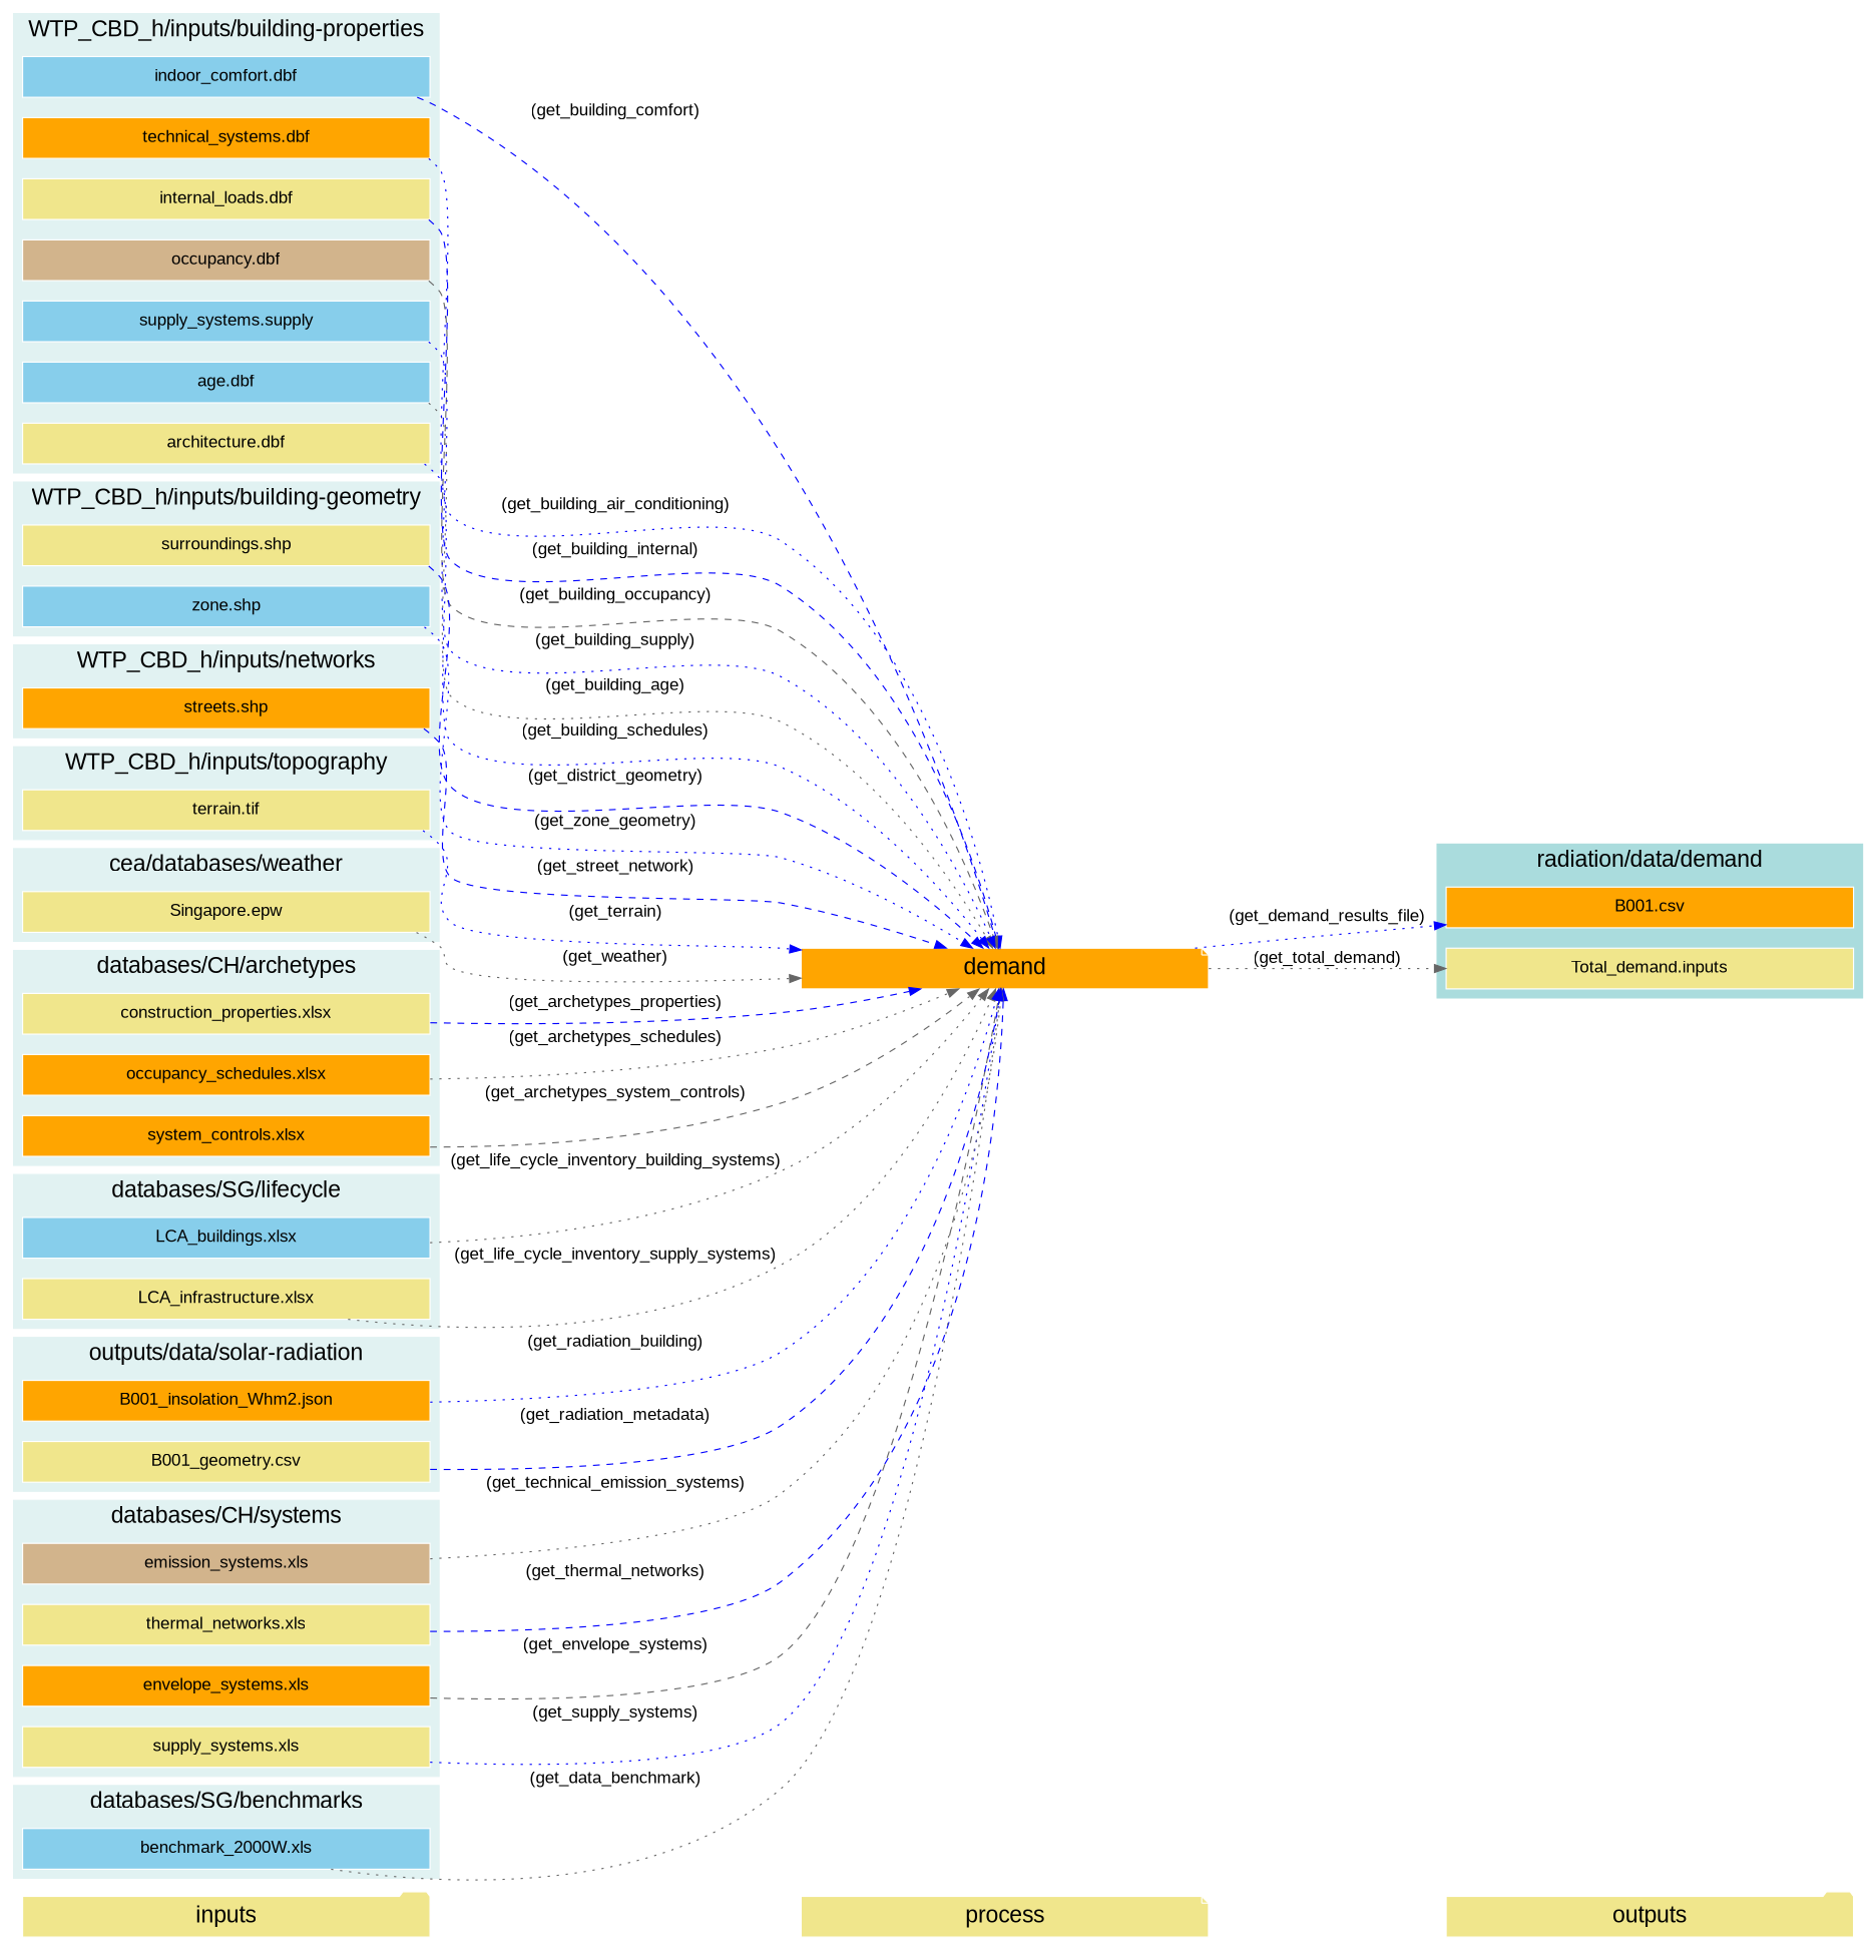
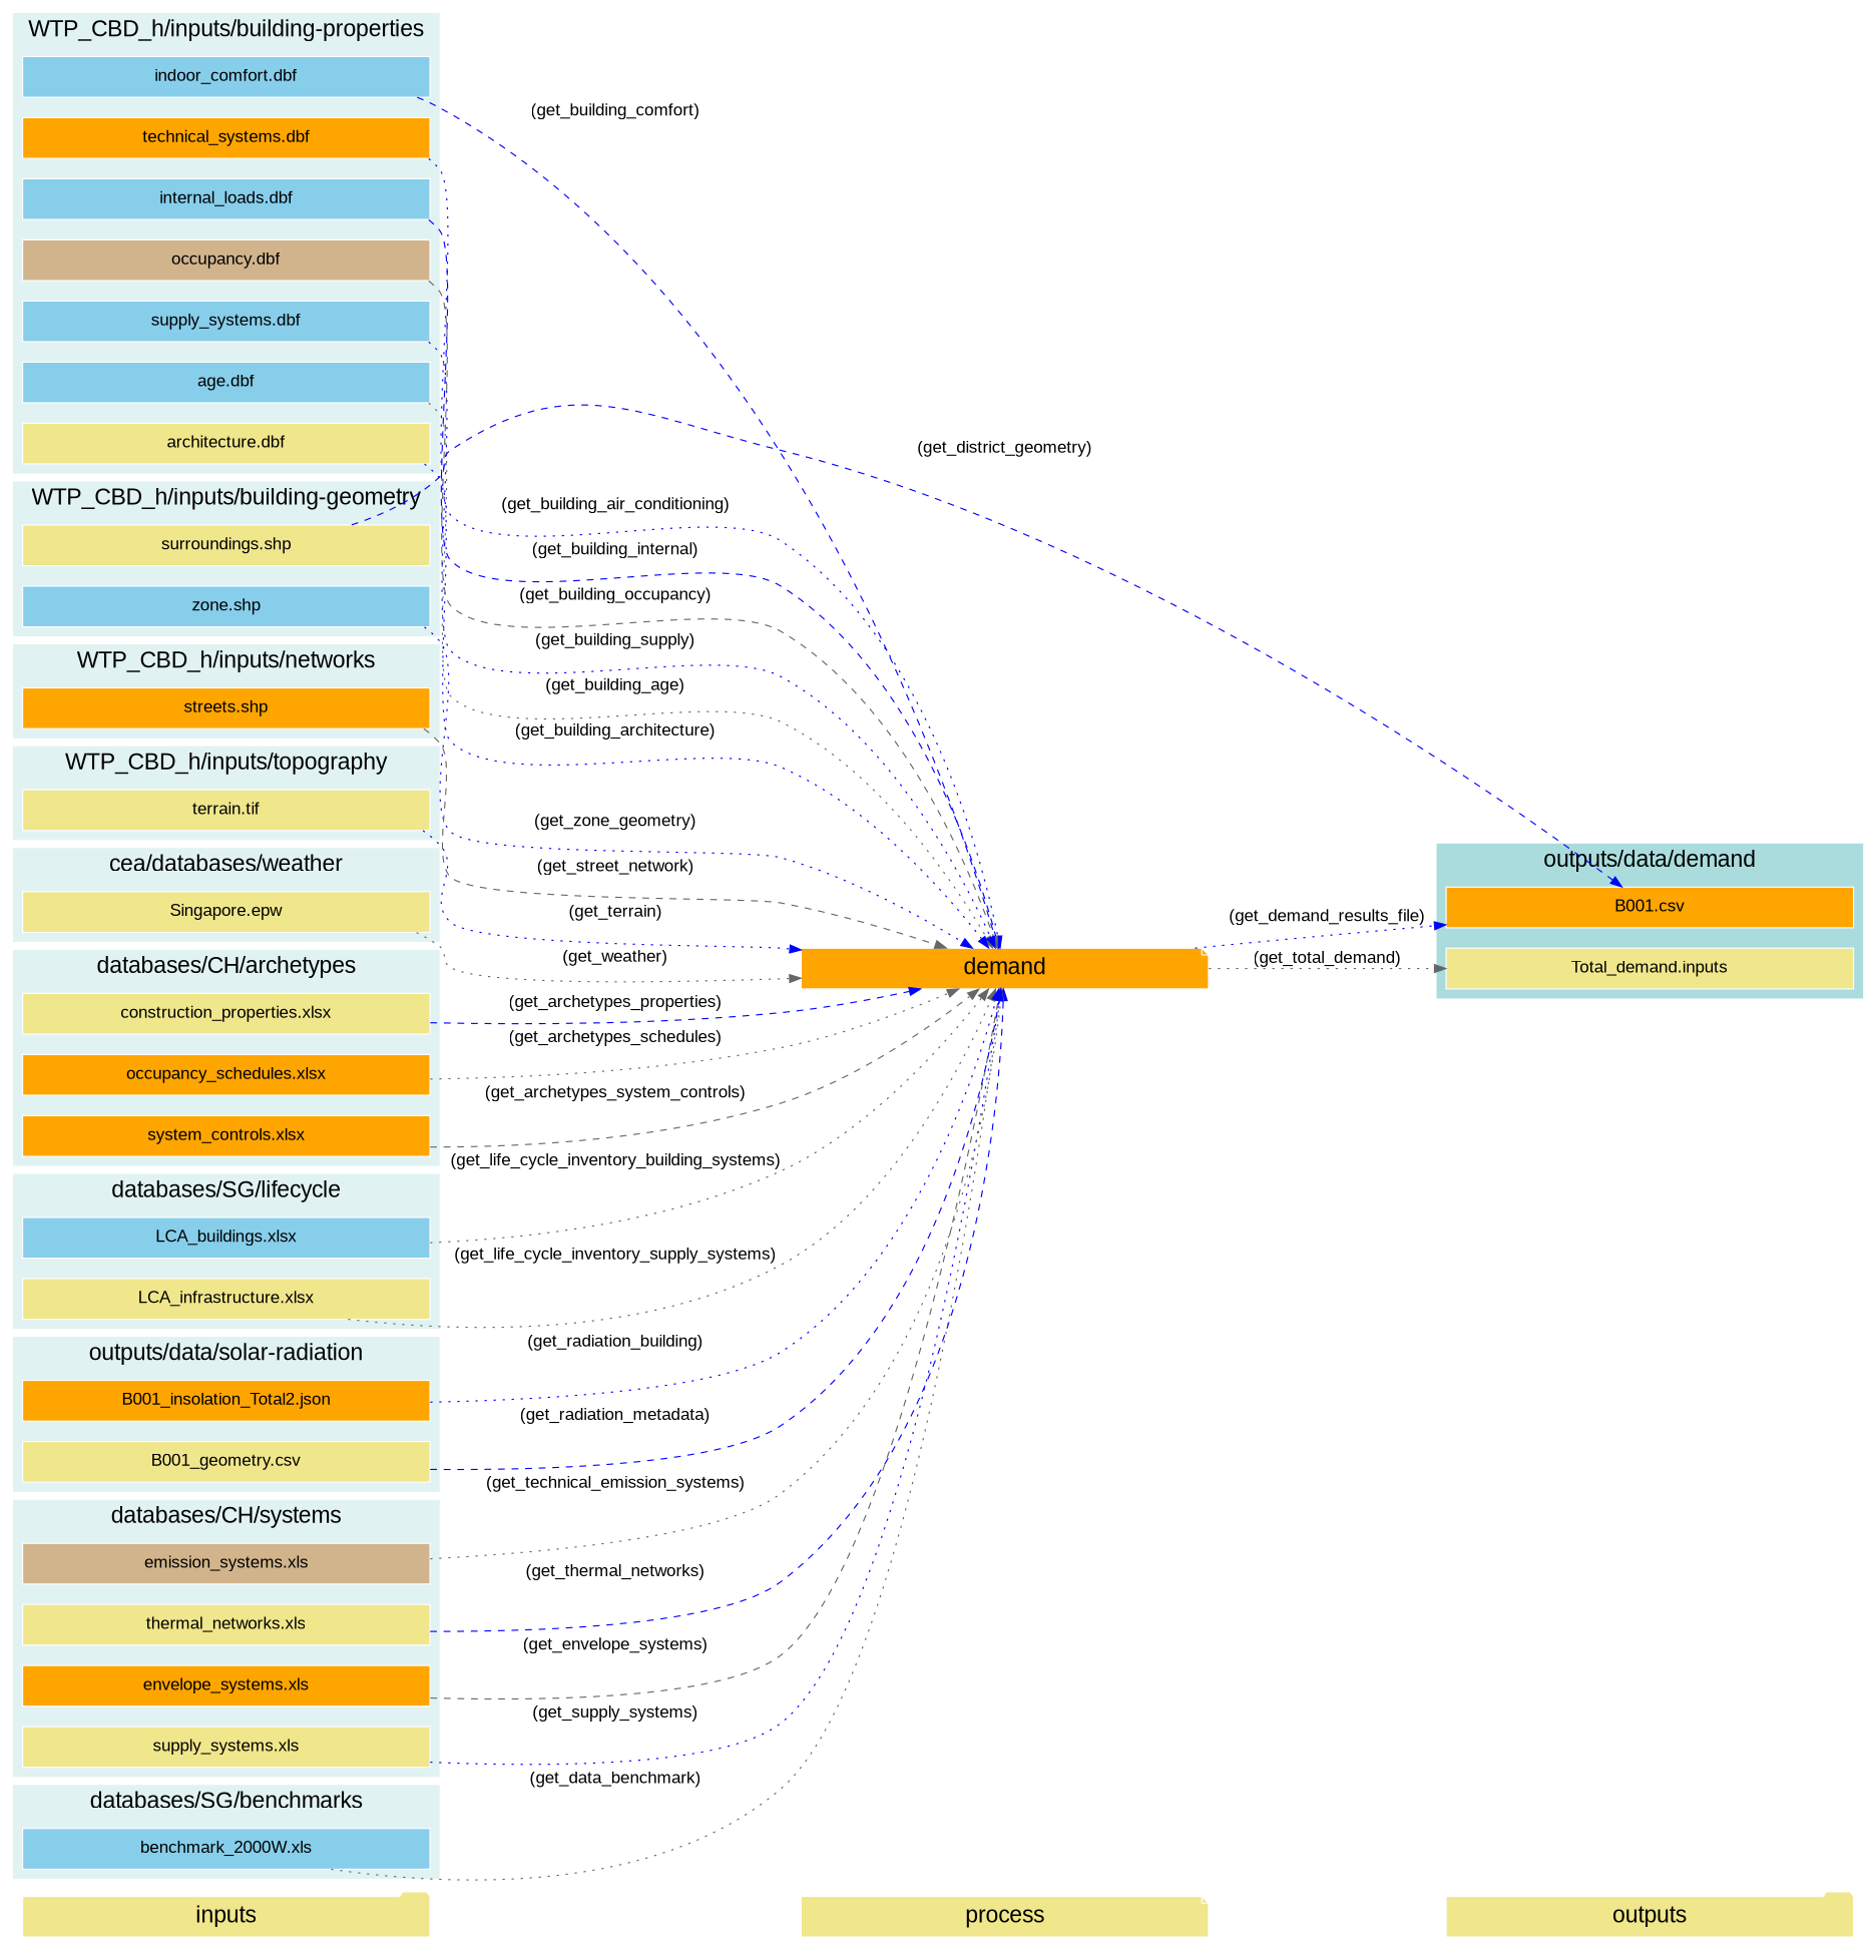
  digraph {
    fontname=arial
    newrank=true
    rankdir=LR
    node [color=white fillcolor=khaki fixedsize=true fontname=arial fontsize=15 shape=box style=filled]
    edge [fontname=arial fontsize=15 style=dotted color=blue]
    process [fontsize=20 shape=note width=5]
    outputs [fontsize=20 shape=folder width=5]
    inputs [fontsize=20 shape=folder width=5]
    "age.dbf" [fillcolor=skyblue width=5]
    "architecture.dbf" [width=5]
    "indoor_comfort.dbf" [fillcolor=skyblue width=5]
    "technical_systems.dbf" [fillcolor=orange width=5]
-   "internal_loads.dbf" [width=5]
+   "internal_loads.dbf" [fillcolor=skyblue width=5]
    "occupancy.dbf" [fillcolor=tan width=5]
-   "supply_systems.dbf" [fillcolor=skyblue width=5 label="supply_systems.supply"]
+   "supply_systems.dbf" [fillcolor=skyblue width=5]
    "surroundings.shp" [width=5]
    "zone.shp" [fillcolor=skyblue width=5]
    "streets.shp" [fillcolor=orange width=5]
    "terrain.tif" [width=5]
    "Singapore.epw" [width=5]
    "construction_properties.xlsx" [width=5]
    "occupancy_schedules.xlsx" [fillcolor=orange width=5]
    "system_controls.xlsx" [fillcolor=orange width=5]
    "envelope_systems.xls" [fillcolor=orange width=5]
    "supply_systems.xls" [width=5]
    "emission_systems.xls" [fillcolor=tan width=5]
    "thermal_networks.xls" [width=5]
    "benchmark_2000W.xls" [fillcolor=skyblue width=5]
    "LCA_buildings.xlsx" [fillcolor=skyblue width=5]
    "LCA_infrastructure.xlsx" [width=5]
    "B001.csv" [fillcolor=orange width=5]
    n27 [label="Total_demand.inputs" width=5]
-   "B001_insolation_Whm2.json" [fillcolor=orange width=5]
+   "B001_insolation_Whm2.json" [fillcolor=orange width=5 label="B001_insolation_Total2.json"]
    "B001_geometry.csv" [width=5]
    demand [fillcolor=orange fontsize=20 shape=note width=5]
    subgraph cluster_1 {
      fontsize=25
      style=invis
      process
      outputs
      inputs
    }
    subgraph cluster_2 {
      color="#E1F2F2"
      fontsize=20
      label="WTP_CBD_h/inputs/building-properties"
      rank=same
      style=filled
      "age.dbf"
      "architecture.dbf"
      "indoor_comfort.dbf"
      "technical_systems.dbf"
      "internal_loads.dbf"
      "occupancy.dbf"
      "supply_systems.dbf"
    }
    subgraph cluster_3 {
      color="#E1F2F2"
      fontsize=20
      label="WTP_CBD_h/inputs/building-geometry"
      rank=same
      style=filled
      "surroundings.shp"
      "zone.shp"
    }
    subgraph cluster_4 {
      color="#E1F2F2"
      fontsize=20
      label="WTP_CBD_h/inputs/networks"
      rank=same
      style=filled
      "streets.shp"
    }
    subgraph cluster_5 {
      color="#E1F2F2"
      fontsize=20
      label="WTP_CBD_h/inputs/topography"
      rank=same
      style=filled
      "terrain.tif"
    }
    subgraph cluster_6 {
      color="#E1F2F2"
      fontsize=20
      label="cea/databases/weather"
      rank=same
      style=filled
      "Singapore.epw"
    }
    subgraph cluster_7 {
      color="#E1F2F2"
      fontsize=20
      label="databases/CH/archetypes"
      rank=same
      style=filled
      "construction_properties.xlsx"
      "occupancy_schedules.xlsx"
      "system_controls.xlsx"
    }
    subgraph cluster_8 {
      color="#E1F2F2"
      fontsize=20
      label="databases/CH/systems"
      rank=same
      style=filled
      "envelope_systems.xls"
      "supply_systems.xls"
      "emission_systems.xls"
      "thermal_networks.xls"
    }
    subgraph cluster_9 {
      color="#E1F2F2"
      fontsize=20
      label="databases/SG/benchmarks"
      rank=same
      style=filled
      "benchmark_2000W.xls"
    }
    subgraph cluster_10 {
      color="#E1F2F2"
      fontsize=20
      label="databases/SG/lifecycle"
      rank=same
      style=filled
      "LCA_buildings.xlsx"
      "LCA_infrastructure.xlsx"
    }
    subgraph cluster_11 {
      color="#aadcdd"
      fontsize=20
-     label="radiation/data/demand"
+     label="outputs/data/demand"
      rank=same
      style=filled
      "B001.csv"
      n27
    }
    subgraph cluster_12 {
      color="#E1F2F2"
      fontsize=20
      label="outputs/data/solar-radiation"
      rank=same
      style=filled
      "B001_insolation_Whm2.json"
      "B001_geometry.csv"
    }
    process -> outputs [style=invis color=""]
    inputs -> process [style=invis color=""]
    "age.dbf" -> demand [color=gray40 label="(get_building_age)"]
-   "architecture.dbf" -> demand [label="(get_building_schedules)"]
+   "architecture.dbf" -> demand [label="(get_building_architecture)"]
    "indoor_comfort.dbf" -> demand [label="(get_building_comfort)" style=dashed]
    "technical_systems.dbf" -> demand [label="(get_building_air_conditioning)"]
    "internal_loads.dbf" -> demand [label="(get_building_internal)" style=dashed]
    "occupancy.dbf" -> demand [color=gray40 label="(get_building_occupancy)" style=dashed]
    "supply_systems.dbf" -> demand [label="(get_building_supply)"]
-   "surroundings.shp" -> demand [label="(get_district_geometry)" style=dashed]
+   "surroundings.shp" -> "B001.csv" [label="(get_district_geometry)" style=dashed]
    "zone.shp" -> demand [label="(get_zone_geometry)"]
-   "streets.shp" -> demand [label="(get_street_network)" style=dashed]
+   "streets.shp" -> demand [color=gray40 label="(get_street_network)" style=dashed]
    "terrain.tif" -> demand [label="(get_terrain)"]
    "Singapore.epw" -> demand [color=gray40 label="(get_weather)"]
    "construction_properties.xlsx" -> demand [label="(get_archetypes_properties)" style=dashed]
    "occupancy_schedules.xlsx" -> demand [color=gray40 label="(get_archetypes_schedules)"]
    "system_controls.xlsx" -> demand [color=gray40 label="(get_archetypes_system_controls)" style=dashed]
    "envelope_systems.xls" -> demand [color=gray40 label="(get_envelope_systems)" style=dashed]
    "supply_systems.xls" -> demand [label="(get_supply_systems)"]
    "emission_systems.xls" -> demand [color=gray40 label="(get_technical_emission_systems)"]
    "thermal_networks.xls" -> demand [label="(get_thermal_networks)" style=dashed]
    "benchmark_2000W.xls" -> demand [color=gray40 label="(get_data_benchmark)"]
    "LCA_buildings.xlsx" -> demand [color=gray40 label="(get_life_cycle_inventory_building_systems)"]
    "LCA_infrastructure.xlsx" -> demand [color=gray40 label="(get_life_cycle_inventory_supply_systems)"]
    "B001_insolation_Whm2.json" -> demand [label="(get_radiation_building)"]
    "B001_geometry.csv" -> demand [label="(get_radiation_metadata)" style=dashed]
    demand -> "B001.csv" [label="(get_demand_results_file)"]
    demand -> n27 [color=gray40 label="(get_total_demand)"]
  }
